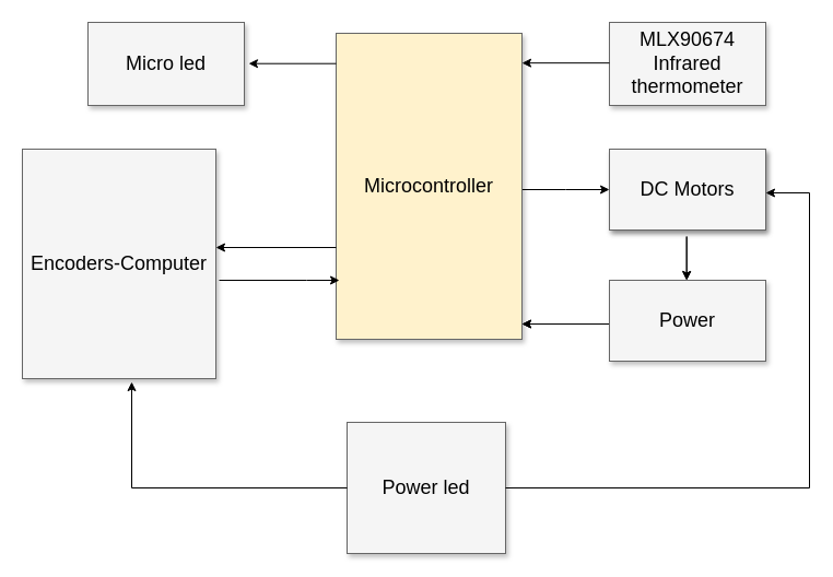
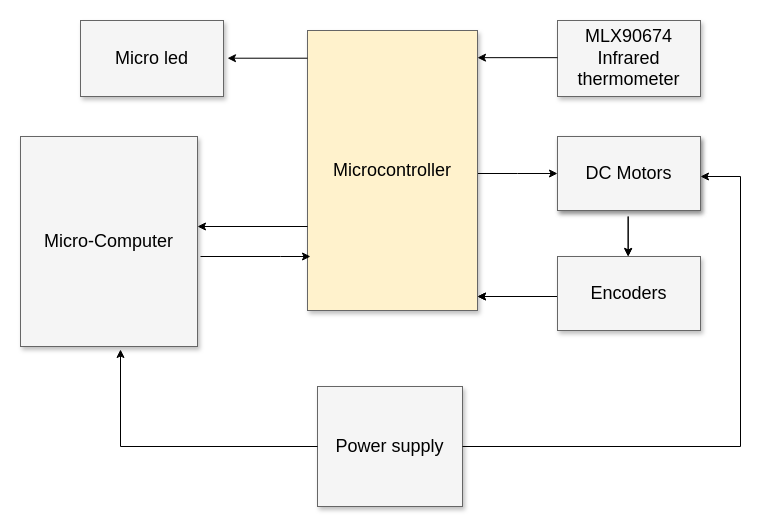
  <mxCell id="0" style=";html=1;" />
  <mxCell id="1" style=";html=1;" parent="0" />
  <mxCell id="2" style="edgeStyle=elbowEdgeStyle;rounded=0;html=1;startArrow=none;startFill=0;jettySize=auto;orthogonalLoop=1;fontSize=18;elbow=vertical;" parent="1" source="3" target="5" edge="1"><mxGeometry relative="1" as="geometry" /></mxCell>
  <mxCell id="3" value="Microcontroller" style="whiteSpace=wrap;html=1;shadow=1;fontSize=18;fillColor=#fff2cc;strokeColor=#666666;" parent="1" vertex="1"><mxGeometry x="307" y="30" width="170" height="280" as="geometry" /></mxCell>
  <mxCell id="4" value="MLX90674 Infrared thermometer" style="whiteSpace=wrap;html=1;shadow=1;fontSize=18;fillColor=#f5f5f5;strokeColor=#666666;" parent="1" vertex="1"><mxGeometry x="557" y="20" width="143" height="76" as="geometry" /></mxCell>
  <mxCell id="5" value="DC Motors" style="whiteSpace=wrap;html=1;shadow=1;fontSize=18;fillColor=#f5f5f5;strokeColor=#666666;" parent="1" vertex="1"><mxGeometry x="557" y="136" width="143" height="74" as="geometry" /></mxCell>
- <mxCell id="6" value="Power led" style="whiteSpace=wrap;html=1;shadow=1;fontSize=18;fillColor=#f5f5f5;strokeColor=#666666;" parent="1" vertex="1"><mxGeometry x="317" y="386" width="145" height="120" as="geometry" /></mxCell>
+ <mxCell id="6" value="Power supply" style="whiteSpace=wrap;html=1;shadow=1;fontSize=18;fillColor=#f5f5f5;strokeColor=#666666;" parent="1" vertex="1"><mxGeometry x="317" y="386" width="145" height="120" as="geometry" /></mxCell>
  <mxCell id="7" value="" style="endArrow=classic;html=1;" edge="1" parent="1"><mxGeometry width="50" height="50" relative="1" as="geometry"><mxPoint x="627.67" y="216" as="sourcePoint" /><mxPoint x="627.67" y="256" as="targetPoint" /></mxGeometry></mxCell>
  <mxCell id="8" value="" style="endArrow=classic;html=1;" edge="1" parent="1"><mxGeometry width="50" height="50" relative="1" as="geometry"><mxPoint x="557" y="296" as="sourcePoint" /><mxPoint x="477" y="296" as="targetPoint" /></mxGeometry></mxCell>
  <mxCell id="9" value="" style="endArrow=classic;html=1;" edge="1" parent="1"><mxGeometry width="50" height="50" relative="1" as="geometry"><mxPoint x="557" y="296" as="sourcePoint" /><mxPoint x="477" y="296" as="targetPoint" /></mxGeometry></mxCell>
  <mxCell id="10" value="" style="endArrow=classic;html=1;" edge="1" parent="1"><mxGeometry width="50" height="50" relative="1" as="geometry"><mxPoint x="557" y="57.17" as="sourcePoint" /><mxPoint x="477" y="57.17" as="targetPoint" /></mxGeometry></mxCell>
  <mxCell id="11" value="DC Motors" style="whiteSpace=wrap;html=1;shadow=1;fontSize=18;fillColor=#f5f5f5;strokeColor=#666666;" vertex="1" parent="1"><mxGeometry x="557" y="136" width="143" height="74" as="geometry" /></mxCell>
- <mxCell id="12" value="Power" style="whiteSpace=wrap;html=1;shadow=1;fontSize=18;fillColor=#f5f5f5;strokeColor=#666666;" vertex="1" parent="1"><mxGeometry x="557" y="256" width="143" height="74" as="geometry" /></mxCell>
- <mxCell id="13" value="Encoders-Computer" style="whiteSpace=wrap;html=1;shadow=1;fontSize=18;fillColor=#f5f5f5;strokeColor=#666666;" vertex="1" parent="1"><mxGeometry x="20" y="136" width="177" height="210" as="geometry" /></mxCell>
+ <mxCell id="12" value="Encoders" style="whiteSpace=wrap;html=1;shadow=1;fontSize=18;fillColor=#f5f5f5;strokeColor=#666666;" vertex="1" parent="1"><mxGeometry x="557" y="256" width="143" height="74" as="geometry" /></mxCell>
+ <mxCell id="13" value="Micro-Computer" style="whiteSpace=wrap;html=1;shadow=1;fontSize=18;fillColor=#f5f5f5;strokeColor=#666666;" vertex="1" parent="1"><mxGeometry x="20" y="136" width="177" height="210" as="geometry" /></mxCell>
  <mxCell id="14" style="edgeStyle=elbowEdgeStyle;rounded=0;html=1;startArrow=none;startFill=0;jettySize=auto;orthogonalLoop=1;fontSize=18;elbow=vertical;" edge="1" parent="1"><mxGeometry relative="1" as="geometry"><Array as="points"><mxPoint x="280" y="256" /></Array><mxPoint x="200" y="256" as="sourcePoint" /><mxPoint x="310" y="256" as="targetPoint" /></mxGeometry></mxCell>
  <mxCell id="15" value="" style="endArrow=classic;html=1;" edge="1" parent="1"><mxGeometry width="50" height="50" relative="1" as="geometry"><mxPoint x="307" y="226" as="sourcePoint" /><mxPoint x="197" y="226" as="targetPoint" /></mxGeometry></mxCell>
  <mxCell id="16" value="" style="endArrow=classic;html=1;" edge="1" parent="1"><mxGeometry width="50" height="50" relative="1" as="geometry"><mxPoint x="627.67" y="216" as="sourcePoint" /><mxPoint x="627.67" y="256" as="targetPoint" /></mxGeometry></mxCell>
  <mxCell id="17" value="Micro led" style="whiteSpace=wrap;html=1;shadow=1;fontSize=18;fillColor=#f5f5f5;strokeColor=#666666;" vertex="1" parent="1"><mxGeometry x="80" y="20" width="143" height="76" as="geometry" /></mxCell>
  <mxCell id="18" value="" style="endArrow=classic;html=1;" edge="1" parent="1"><mxGeometry width="50" height="50" relative="1" as="geometry"><mxPoint x="307" y="57.71" as="sourcePoint" /><mxPoint x="227" y="57.71" as="targetPoint" /></mxGeometry></mxCell>
  <mxCell id="19" value="" style="endArrow=none;html=1;" edge="1" parent="1"><mxGeometry width="50" height="50" relative="1" as="geometry"><mxPoint x="462" y="446" as="sourcePoint" /><mxPoint x="740" y="446" as="targetPoint" /></mxGeometry></mxCell>
  <mxCell id="20" value="" style="endArrow=none;html=1;" edge="1" parent="1"><mxGeometry width="50" height="50" relative="1" as="geometry"><mxPoint x="740" y="446" as="sourcePoint" /><mxPoint x="740" y="176" as="targetPoint" /></mxGeometry></mxCell>
  <mxCell id="21" value="" style="endArrow=classic;html=1;" edge="1" parent="1"><mxGeometry width="50" height="50" relative="1" as="geometry"><mxPoint x="740" y="176" as="sourcePoint" /><mxPoint x="700" y="176" as="targetPoint" /></mxGeometry></mxCell>
  <mxCell id="22" value="" style="endArrow=none;html=1;" edge="1" parent="1"><mxGeometry width="50" height="50" relative="1" as="geometry"><mxPoint x="120" y="446" as="sourcePoint" /><mxPoint x="317" y="446" as="targetPoint" /></mxGeometry></mxCell>
  <mxCell id="23" value="" style="endArrow=classic;html=1;" edge="1" parent="1"><mxGeometry width="50" height="50" relative="1" as="geometry"><mxPoint x="120" y="446" as="sourcePoint" /><mxPoint x="120" y="349" as="targetPoint" /></mxGeometry></mxCell>
